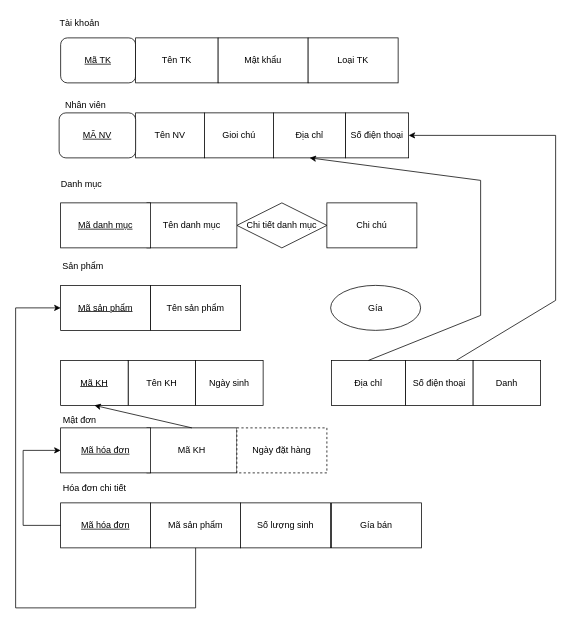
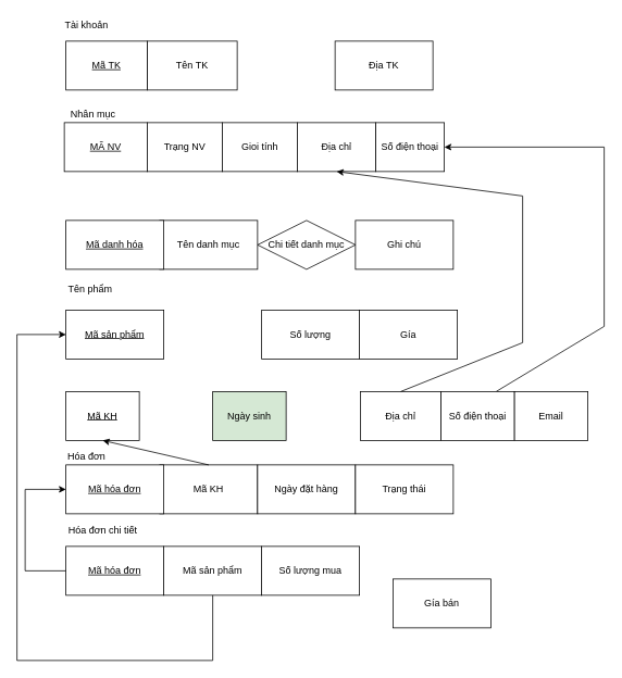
  <mxCell id="0" />
  <mxCell id="1" parent="0" />
  <mxCell id="2" value="Tài khoản" style="text;html=1;align=center;verticalAlign=middle;resizable=0;points=[];autosize=1;strokeColor=none;fillColor=none;" vertex="1" parent="1"><mxGeometry x="70" y="20" width="70" height="20" as="geometry" /></mxCell>
- <mxCell id="3" value="&lt;u&gt;Mã TK&lt;/u&gt;" style="whiteSpace=wrap;html=1;rounded=1;" vertex="1" parent="1"><mxGeometry x="80" y="50" width="100" height="60" as="geometry" /></mxCell>
+ <mxCell id="3" value="&lt;u&gt;Mã TK&lt;/u&gt;" style="rounded=0;whiteSpace=wrap;html=1;" vertex="1" parent="1"><mxGeometry x="80" y="50" width="100" height="60" as="geometry" /></mxCell>
  <mxCell id="4" value="" style="shape=partialRectangle;html=1;whiteSpace=wrap;connectable=0;fillColor=none;top=0;left=0;bottom=0;right=0;overflow=hidden;" vertex="1" parent="1"><mxGeometry x="560" y="310" width="156" height="40" as="geometry"><mxRectangle width="156" height="40" as="alternateBounds" /></mxGeometry></mxCell>
  <mxCell id="5" value="" style="shape=partialRectangle;html=1;whiteSpace=wrap;connectable=0;fillColor=none;top=0;left=0;bottom=0;right=0;overflow=hidden;" vertex="1" parent="1"><mxGeometry x="560" y="310" width="156" height="40" as="geometry"><mxRectangle width="156" height="40" as="alternateBounds" /></mxGeometry></mxCell>
  <mxCell id="6" value="Tên TK" style="rounded=0;whiteSpace=wrap;html=1;" vertex="1" parent="1"><mxGeometry x="180" y="50" width="110" height="60" as="geometry" /></mxCell>
- <mxCell id="7" value="Mật khẩu" style="rounded=0;whiteSpace=wrap;html=1;" vertex="1" parent="1"><mxGeometry x="290" y="50" width="120" height="60" as="geometry" /></mxCell>
- <mxCell id="8" value="Loại TK" style="rounded=0;whiteSpace=wrap;html=1;" vertex="1" parent="1"><mxGeometry x="410" y="50" width="120" height="60" as="geometry" /></mxCell>
- <mxCell id="9" value="Danh mục" style="text;html=1;strokeColor=none;fillColor=none;align=center;verticalAlign=middle;whiteSpace=wrap;rounded=0;" vertex="1" parent="1"><mxGeometry x="78" y="230" width="60" height="30" as="geometry" /></mxCell>
- <mxCell id="10" value="Chi chú" style="rounded=0;whiteSpace=wrap;html=1;" vertex="1" parent="1"><mxGeometry x="435" y="270" width="120" height="60" as="geometry" /></mxCell>
+ <mxCell id="8" value="Địa TK" style="rounded=0;whiteSpace=wrap;html=1;" vertex="1" parent="1"><mxGeometry x="410" y="50" width="120" height="60" as="geometry" /></mxCell>
+ <mxCell id="10" value="Ghi chú" style="rounded=0;whiteSpace=wrap;html=1;" vertex="1" parent="1"><mxGeometry x="435" y="270" width="120" height="60" as="geometry" /></mxCell>
  <mxCell id="11" value="Chi tiết danh mục" style="rhombus;whiteSpace=wrap;html=1;" vertex="1" parent="1"><mxGeometry x="315" y="270" width="120" height="60" as="geometry" /></mxCell>
  <mxCell id="12" value="Tên danh mục" style="rounded=0;whiteSpace=wrap;html=1;" vertex="1" parent="1"><mxGeometry x="195" y="270" width="120" height="60" as="geometry" /></mxCell>
- <mxCell id="13" value="&lt;u&gt;Mã danh mục&lt;/u&gt;" style="rounded=0;whiteSpace=wrap;html=1;" vertex="1" parent="1"><mxGeometry x="80" y="270" width="120" height="60" as="geometry" /></mxCell>
- <mxCell id="14" value="Nhân viên" style="text;html=1;align=center;verticalAlign=middle;resizable=0;points=[];autosize=1;strokeColor=none;fillColor=none;" vertex="1" parent="1"><mxGeometry x="78" y="130" width="70" height="20" as="geometry" /></mxCell>
+ <mxCell id="13" value="&lt;u&gt;Mã danh hóa&lt;/u&gt;" style="rounded=0;whiteSpace=wrap;html=1;" vertex="1" parent="1"><mxGeometry x="80" y="270" width="120" height="60" as="geometry" /></mxCell>
+ <mxCell id="14" value="Nhân mục" style="text;html=1;align=center;verticalAlign=middle;resizable=0;points=[];autosize=1;strokeColor=none;fillColor=none;" vertex="1" parent="1"><mxGeometry x="78" y="130" width="70" height="20" as="geometry" /></mxCell>
  <mxCell id="15" value="Địa chỉ" style="rounded=0;whiteSpace=wrap;html=1;" vertex="1" parent="1"><mxGeometry x="364" y="150" width="96" height="60" as="geometry" /></mxCell>
- <mxCell id="16" value="Gioi chú" style="rounded=0;whiteSpace=wrap;html=1;" vertex="1" parent="1"><mxGeometry x="272" y="150" width="92" height="60" as="geometry" /></mxCell>
+ <mxCell id="16" value="Gioi tính" style="rounded=0;whiteSpace=wrap;html=1;" vertex="1" parent="1"><mxGeometry x="272" y="150" width="92" height="60" as="geometry" /></mxCell>
  <mxCell id="17" value="Số điện thoại" style="rounded=0;whiteSpace=wrap;html=1;" vertex="1" parent="1"><mxGeometry x="460" y="150" width="84" height="60" as="geometry" /></mxCell>
- <mxCell id="18" value="Tên NV" style="rounded=0;whiteSpace=wrap;html=1;" vertex="1" parent="1"><mxGeometry x="180" y="150" width="92" height="60" as="geometry" /></mxCell>
- <mxCell id="19" value="&lt;u&gt;MÃ NV&lt;/u&gt;" style="whiteSpace=wrap;html=1;rounded=1;" vertex="1" parent="1"><mxGeometry x="78" y="150" width="102" height="60" as="geometry" /></mxCell>
+ <mxCell id="18" value="Trạng NV" style="rounded=0;whiteSpace=wrap;html=1;" vertex="1" parent="1"><mxGeometry x="180" y="150" width="92" height="60" as="geometry" /></mxCell>
+ <mxCell id="19" value="&lt;u&gt;MÃ NV&lt;/u&gt;" style="rounded=0;whiteSpace=wrap;html=1;" vertex="1" parent="1"><mxGeometry x="78" y="150" width="102" height="60" as="geometry" /></mxCell>
  <mxCell id="20" style="edgeStyle=orthogonalEdgeStyle;rounded=0;orthogonalLoop=1;jettySize=auto;html=1;exitX=0.5;exitY=1;exitDx=0;exitDy=0;" edge="1" parent="1" source="19" target="19"><mxGeometry relative="1" as="geometry" /></mxCell>
- <mxCell id="21" value="Tên KH" style="rounded=0;whiteSpace=wrap;html=1;" vertex="1" parent="1"><mxGeometry x="170" y="480" width="90" height="60" as="geometry" /></mxCell>
- <mxCell id="22" value="Ngày sinh" style="rounded=0;whiteSpace=wrap;html=1;" vertex="1" parent="1"><mxGeometry x="260" y="480" width="90" height="60" as="geometry" /></mxCell>
+ <mxCell id="22" value="Ngày sinh" style="rounded=0;whiteSpace=wrap;html=1;fillColor=#d5e8d4;" vertex="1" parent="1"><mxGeometry x="260" y="480" width="90" height="60" as="geometry" /></mxCell>
  <mxCell id="23" value="&lt;u&gt;Mã KH&lt;/u&gt;" style="rounded=0;whiteSpace=wrap;html=1;" vertex="1" parent="1"><mxGeometry x="80" y="480" width="90" height="60" as="geometry" /></mxCell>
- <mxCell id="24" value="Mật đơn" style="text;html=1;align=center;verticalAlign=middle;resizable=0;points=[];autosize=1;strokeColor=none;fillColor=none;" vertex="1" parent="1"><mxGeometry x="75" y="550" width="60" height="20" as="geometry" /></mxCell>
+ <mxCell id="24" value="Hóa đơn" style="text;html=1;align=center;verticalAlign=middle;resizable=0;points=[];autosize=1;strokeColor=none;fillColor=none;" vertex="1" parent="1"><mxGeometry x="75" y="550" width="60" height="20" as="geometry" /></mxCell>
  <mxCell id="25" value="Mã KH" style="rounded=0;whiteSpace=wrap;html=1;" vertex="1" parent="1"><mxGeometry x="195" y="570" width="120" height="60" as="geometry" /></mxCell>
  <mxCell id="26" value="&lt;u&gt;Mã hóa đơn&lt;/u&gt;" style="rounded=0;whiteSpace=wrap;html=1;" vertex="1" parent="1"><mxGeometry x="80" y="570" width="120" height="60" as="geometry" /></mxCell>
  <mxCell id="27" value="Hóa đơn chi tiết" style="text;html=1;align=center;verticalAlign=middle;resizable=0;points=[];autosize=1;strokeColor=none;fillColor=none;" vertex="1" parent="1"><mxGeometry x="75" y="640" width="100" height="20" as="geometry" /></mxCell>
- <mxCell id="28" value="Gía bán" style="rounded=0;whiteSpace=wrap;html=1;" vertex="1" parent="1"><mxGeometry x="441" y="670" width="120" height="60" as="geometry" /></mxCell>
- <mxCell id="29" value="Số lượng sinh" style="rounded=0;whiteSpace=wrap;html=1;" vertex="1" parent="1"><mxGeometry x="320" y="670" width="120" height="60" as="geometry" /></mxCell>
+ <mxCell id="28" value="Gía bán" style="rounded=0;whiteSpace=wrap;html=1;" vertex="1" parent="1"><mxGeometry x="481" y="710" width="120" height="60" as="geometry" /></mxCell>
+ <mxCell id="29" value="Số lượng mua" style="rounded=0;whiteSpace=wrap;html=1;" vertex="1" parent="1"><mxGeometry x="320" y="670" width="120" height="60" as="geometry" /></mxCell>
  <mxCell id="30" value="Mã sản phẩm" style="rounded=0;whiteSpace=wrap;html=1;" vertex="1" parent="1"><mxGeometry x="200" y="670" width="120" height="60" as="geometry" /></mxCell>
  <mxCell id="31" value="&lt;u&gt;Mã hóa đơn&lt;/u&gt;" style="rounded=0;whiteSpace=wrap;html=1;" vertex="1" parent="1"><mxGeometry x="80" y="670" width="120" height="60" as="geometry" /></mxCell>
  <mxCell id="32" value="&lt;u&gt;Mã sản phẩm&lt;/u&gt;" style="rounded=0;whiteSpace=wrap;html=1;" vertex="1" parent="1"><mxGeometry x="80" y="380" width="120" height="60" as="geometry" /></mxCell>
- <mxCell id="33" value="Sản phẩm" style="text;html=1;strokeColor=none;fillColor=none;align=center;verticalAlign=middle;whiteSpace=wrap;rounded=0;" vertex="1" parent="1"><mxGeometry x="80" y="340" width="60" height="30" as="geometry" /></mxCell>
- <mxCell id="34" value="Gía" style="ellipse;whiteSpace=wrap;html=1;" vertex="1" parent="1"><mxGeometry x="440" y="380" width="120" height="60" as="geometry" /></mxCell>
- <mxCell id="36" value="Tên sản phẩm" style="rounded=0;whiteSpace=wrap;html=1;" vertex="1" parent="1"><mxGeometry x="200" y="380" width="120" height="60" as="geometry" /></mxCell>
+ <mxCell id="33" value="Tên phẩm" style="text;html=1;strokeColor=none;fillColor=none;align=center;verticalAlign=middle;whiteSpace=wrap;rounded=0;" vertex="1" parent="1"><mxGeometry x="80" y="340" width="60" height="30" as="geometry" /></mxCell>
+ <mxCell id="34" value="Gía" style="rounded=0;whiteSpace=wrap;html=1;" vertex="1" parent="1"><mxGeometry x="440" y="380" width="120" height="60" as="geometry" /></mxCell>
+ <mxCell id="35" value="Số lượng" style="rounded=0;whiteSpace=wrap;html=1;" vertex="1" parent="1"><mxGeometry x="320" y="380" width="120" height="60" as="geometry" /></mxCell>
  <mxCell id="37" value="Địa chỉ" style="rounded=0;whiteSpace=wrap;html=1;" vertex="1" parent="1"><mxGeometry x="441" y="480" width="99" height="60" as="geometry" /></mxCell>
  <mxCell id="38" value="" style="endArrow=classic;html=1;rounded=0;exitX=0.5;exitY=0;exitDx=0;exitDy=0;entryX=0.5;entryY=1;entryDx=0;entryDy=0;" edge="1" parent="1" source="25" target="23"><mxGeometry width="50" height="50" relative="1" as="geometry"><mxPoint x="670" y="470" as="sourcePoint" /><mxPoint x="720" y="420" as="targetPoint" /></mxGeometry></mxCell>
  <mxCell id="39" value="" style="endArrow=classic;html=1;rounded=0;entryX=0;entryY=0.5;entryDx=0;entryDy=0;exitX=0;exitY=0.5;exitDx=0;exitDy=0;" edge="1" parent="1" source="31" target="26"><mxGeometry width="50" height="50" relative="1" as="geometry"><mxPoint x="670" y="770" as="sourcePoint" /><mxPoint x="720" y="720" as="targetPoint" /><Array as="points"><mxPoint x="30" y="700" /><mxPoint x="30" y="600" /></Array></mxGeometry></mxCell>
  <mxCell id="40" value="" style="endArrow=classic;html=1;rounded=0;exitX=0.75;exitY=0;exitDx=0;exitDy=0;entryX=1;entryY=0.5;entryDx=0;entryDy=0;" edge="1" parent="1" source="43" target="17"><mxGeometry width="50" height="50" relative="1" as="geometry"><mxPoint x="670" y="770" as="sourcePoint" /><mxPoint x="590" y="180" as="targetPoint" /><Array as="points"><mxPoint x="740" y="400" /><mxPoint x="740" y="180" /></Array></mxGeometry></mxCell>
  <mxCell id="41" value="" style="endArrow=classic;html=1;rounded=0;exitX=0.5;exitY=0;exitDx=0;exitDy=0;entryX=0.5;entryY=1;entryDx=0;entryDy=0;" edge="1" parent="1" source="37" target="15"><mxGeometry width="50" height="50" relative="1" as="geometry"><mxPoint x="569" y="150" as="sourcePoint" /><mxPoint x="660" y="410" as="targetPoint" /><Array as="points"><mxPoint x="640" y="420" /><mxPoint x="640" y="240" /></Array></mxGeometry></mxCell>
  <mxCell id="42" value="" style="endArrow=classic;html=1;rounded=0;entryX=0;entryY=0.5;entryDx=0;entryDy=0;exitX=0.5;exitY=1;exitDx=0;exitDy=0;" edge="1" parent="1" source="30" target="32"><mxGeometry width="50" height="50" relative="1" as="geometry"><mxPoint x="499" y="150" as="sourcePoint" /><mxPoint x="720" y="320" as="targetPoint" /><Array as="points"><mxPoint x="260" y="810" /><mxPoint x="20" y="810" /><mxPoint x="20" y="410" /></Array></mxGeometry></mxCell>
  <mxCell id="43" value="Số điện thoại" style="rounded=0;whiteSpace=wrap;html=1;" vertex="1" parent="1"><mxGeometry x="540" y="480" width="90" height="60" as="geometry" /></mxCell>
- <mxCell id="44" value="Danh" style="rounded=0;whiteSpace=wrap;html=1;" vertex="1" parent="1"><mxGeometry x="630" y="480" width="90" height="60" as="geometry" /></mxCell>
- <mxCell id="45" value="Ngày đặt hàng" style="rounded=0;whiteSpace=wrap;html=1;dashed=1;" vertex="1" parent="1"><mxGeometry x="315" y="570" width="120" height="60" as="geometry" /></mxCell>
+ <mxCell id="44" value="Email" style="rounded=0;whiteSpace=wrap;html=1;" vertex="1" parent="1"><mxGeometry x="630" y="480" width="90" height="60" as="geometry" /></mxCell>
+ <mxCell id="45" value="Ngày đặt hàng" style="rounded=0;whiteSpace=wrap;html=1;" vertex="1" parent="1"><mxGeometry x="315" y="570" width="120" height="60" as="geometry" /></mxCell>
+ <mxCell id="46" value="Trạng thái" style="rounded=0;whiteSpace=wrap;html=1;" vertex="1" parent="1"><mxGeometry x="435" y="570" width="120" height="60" as="geometry" /></mxCell>
